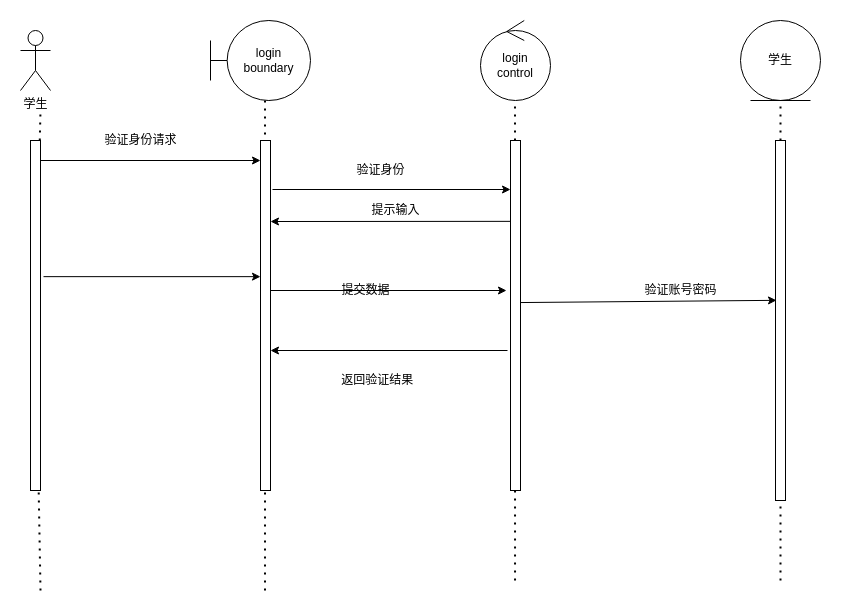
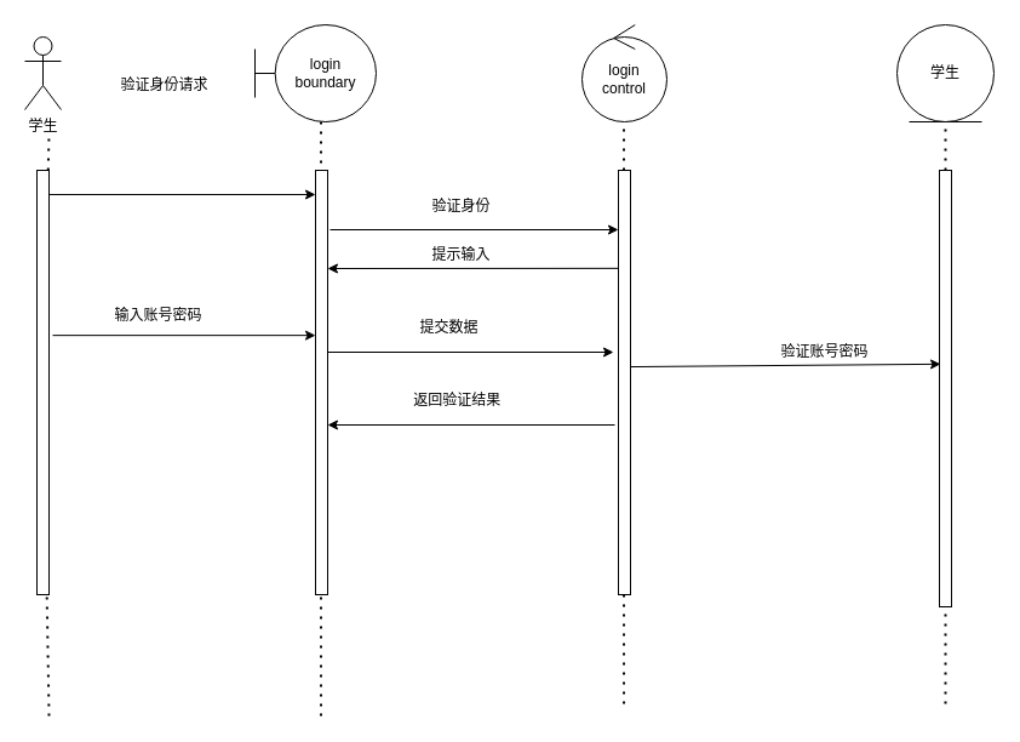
  <mxCell id="0" />
  <mxCell id="1" parent="0" />
  <mxCell id="2" value="学生" style="shape=umlActor;verticalLabelPosition=bottom;verticalAlign=top;html=1;outlineConnect=0;" parent="1" vertex="1"><mxGeometry width="30" height="60" as="geometry" x="20" y="30" /></mxCell>
  <mxCell id="3" value="" style="endArrow=none;dashed=1;html=1;dashPattern=1 3;strokeWidth=2;" parent="1" edge="1" source="10"><mxGeometry width="50" height="50" relative="1" as="geometry"><mxPoint x="40" y="590" as="sourcePoint" /><mxPoint x="40" y="110" as="targetPoint" /></mxGeometry></mxCell>
  <mxCell id="4" value="" style="endArrow=none;dashed=1;html=1;dashPattern=1 3;strokeWidth=2;entryX=0.5;entryY=1;entryDx=0;entryDy=0;" parent="1" edge="1"><mxGeometry width="50" height="50" relative="1" as="geometry"><mxPoint x="264.5" y="590" as="sourcePoint" /><mxPoint x="264.5" y="100" as="targetPoint" /></mxGeometry></mxCell>
  <mxCell id="5" value="" style="endArrow=classic;html=1;" parent="1" edge="1"><mxGeometry width="50" height="50" relative="1" as="geometry"><mxPoint x="40" y="160" as="sourcePoint" /><mxPoint x="260" y="160" as="targetPoint" /></mxGeometry></mxCell>
  <mxCell id="6" value="" style="endArrow=none;dashed=1;html=1;dashPattern=1 3;strokeWidth=2;entryX=0.583;entryY=1.05;entryDx=0;entryDy=0;entryPerimeter=0;" parent="1" edge="1"><mxGeometry width="50" height="50" relative="1" as="geometry"><mxPoint x="514.54" y="580" as="sourcePoint" /><mxPoint x="514.5" y="103" as="targetPoint" /></mxGeometry></mxCell>
  <mxCell id="7" value="login &lt;br&gt;boundary" style="shape=umlBoundary;whiteSpace=wrap;html=1;" vertex="1" parent="1"><mxGeometry x="210" y="20" width="100" height="80" as="geometry" /></mxCell>
  <mxCell id="8" value="学生" style="ellipse;shape=umlEntity;whiteSpace=wrap;html=1;" vertex="1" parent="1"><mxGeometry x="740" y="20" width="80" height="80" as="geometry" /></mxCell>
  <mxCell id="9" value="login&lt;br&gt;control" style="ellipse;shape=umlControl;whiteSpace=wrap;html=1;" vertex="1" parent="1"><mxGeometry x="480" y="20" width="70" height="80" as="geometry" /></mxCell>
  <mxCell id="10" value="" style="rounded=0;whiteSpace=wrap;html=1;" vertex="1" parent="1"><mxGeometry x="30" y="140" width="10" height="350" as="geometry" /></mxCell>
  <mxCell id="11" value="" style="endArrow=none;dashed=1;html=1;dashPattern=1 3;strokeWidth=2;" edge="1" parent="1" target="10"><mxGeometry width="50" height="50" relative="1" as="geometry"><mxPoint x="40" y="590" as="sourcePoint" /><mxPoint x="40" y="110" as="targetPoint" /></mxGeometry></mxCell>
  <mxCell id="12" value="" style="rounded=0;whiteSpace=wrap;html=1;" vertex="1" parent="1"><mxGeometry x="260" y="140" width="10" height="350" as="geometry" /></mxCell>
- <mxCell id="13" value="验证身份请求" style="text;html=1;align=center;verticalAlign=middle;resizable=0;points=[];autosize=1;" vertex="1" parent="1"><mxGeometry x="95" y="130" width="90" height="20" as="geometry" /></mxCell>
+ <mxCell id="13" value="验证身份请求" style="text;html=1;align=center;verticalAlign=middle;resizable=0;points=[];autosize=1;" vertex="1" parent="1"><mxGeometry x="90" y="60" width="90" height="20" as="geometry" /></mxCell>
  <mxCell id="14" value="" style="rounded=0;whiteSpace=wrap;html=1;" vertex="1" parent="1"><mxGeometry x="510" y="140" width="10" height="350" as="geometry" /></mxCell>
  <mxCell id="15" value="" style="endArrow=none;dashed=1;html=1;dashPattern=1 3;strokeWidth=2;entryX=0.5;entryY=1;entryDx=0;entryDy=0;" edge="1" parent="1" source="16" target="8"><mxGeometry width="50" height="50" relative="1" as="geometry"><mxPoint x="780" y="580" as="sourcePoint" /><mxPoint x="590" y="300" as="targetPoint" /></mxGeometry></mxCell>
  <mxCell id="16" value="" style="rounded=0;whiteSpace=wrap;html=1;" vertex="1" parent="1"><mxGeometry x="775" y="140" width="10" height="360" as="geometry" /></mxCell>
  <mxCell id="17" value="" style="endArrow=none;dashed=1;html=1;dashPattern=1 3;strokeWidth=2;entryX=0.5;entryY=1;entryDx=0;entryDy=0;" edge="1" parent="1" target="16"><mxGeometry width="50" height="50" relative="1" as="geometry"><mxPoint x="780" y="580" as="sourcePoint" /><mxPoint x="780" y="100" as="targetPoint" /></mxGeometry></mxCell>
  <mxCell id="18" value="" style="endArrow=classic;html=1;exitX=0;exitY=0.231;exitDx=0;exitDy=0;exitPerimeter=0;" edge="1" parent="1" source="14"><mxGeometry width="50" height="50" relative="1" as="geometry"><mxPoint x="540" y="350" as="sourcePoint" /><mxPoint x="270" y="221" as="targetPoint" /></mxGeometry></mxCell>
- <mxCell id="19" value="&amp;nbsp; &amp;nbsp; &amp;nbsp; &amp;nbsp; &amp;nbsp;提示输入" style="text;html=1;align=center;verticalAlign=middle;resizable=0;points=[];autosize=1;" vertex="1" parent="1"><mxGeometry x="335" y="200" width="90" height="20" as="geometry" /></mxCell>
+ <mxCell id="19" value="&amp;nbsp; &amp;nbsp; &amp;nbsp; &amp;nbsp; &amp;nbsp;提示输入" style="text;html=1;align=center;verticalAlign=middle;resizable=0;points=[];autosize=1;" vertex="1" parent="1"><mxGeometry x="320" y="200" width="90" height="20" as="geometry" /></mxCell>
  <mxCell id="20" value="" style="endArrow=classic;html=1;exitX=1.3;exitY=0.389;exitDx=0;exitDy=0;exitPerimeter=0;entryX=0;entryY=0.389;entryDx=0;entryDy=0;entryPerimeter=0;" edge="1" parent="1" source="10" target="12"><mxGeometry width="50" height="50" relative="1" as="geometry"><mxPoint x="540" y="350" as="sourcePoint" /><mxPoint x="590" y="300" as="targetPoint" /></mxGeometry></mxCell>
+ <mxCell id="21" value="输入账号密码" style="text;html=1;align=center;verticalAlign=middle;resizable=0;points=[];autosize=1;" vertex="1" parent="1"><mxGeometry x="85" y="250" width="90" height="20" as="geometry" /></mxCell>
  <mxCell id="22" value="" style="endArrow=classic;html=1;" edge="1" parent="1"><mxGeometry width="50" height="50" relative="1" as="geometry"><mxPoint x="270" y="290" as="sourcePoint" /><mxPoint x="506" y="290" as="targetPoint" /></mxGeometry></mxCell>
  <mxCell id="23" value="" style="endArrow=classic;html=1;exitX=1;exitY=0.463;exitDx=0;exitDy=0;exitPerimeter=0;entryX=0.1;entryY=0.444;entryDx=0;entryDy=0;entryPerimeter=0;" edge="1" parent="1" source="14" target="16"><mxGeometry width="50" height="50" relative="1" as="geometry"><mxPoint x="540" y="350" as="sourcePoint" /><mxPoint x="590" y="300" as="targetPoint" /></mxGeometry></mxCell>
  <mxCell id="24" value="验证账号密码" style="text;html=1;align=center;verticalAlign=middle;resizable=0;points=[];autosize=1;" vertex="1" parent="1"><mxGeometry x="635" y="280" width="90" height="20" as="geometry" /></mxCell>
  <mxCell id="25" value="" style="endArrow=classic;html=1;entryX=1;entryY=0.6;entryDx=0;entryDy=0;entryPerimeter=0;" edge="1" parent="1" target="12"><mxGeometry width="50" height="50" relative="1" as="geometry"><mxPoint x="507" y="350" as="sourcePoint" /><mxPoint x="590" y="300" as="targetPoint" /></mxGeometry></mxCell>
- <mxCell id="26" value="&amp;nbsp; &amp;nbsp; &amp;nbsp; &amp;nbsp; &amp;nbsp; &amp;nbsp; &amp;nbsp; &amp;nbsp; 返回验证结果" style="text;html=1;align=center;verticalAlign=middle;resizable=0;points=[];autosize=1;" vertex="1" parent="1"><mxGeometry x="280" y="370" width="140" height="20" as="geometry" /></mxCell>
+ <mxCell id="26" value="&amp;nbsp; &amp;nbsp; &amp;nbsp; &amp;nbsp; &amp;nbsp; &amp;nbsp; &amp;nbsp; &amp;nbsp; 返回验证结果" style="text;html=1;align=center;verticalAlign=middle;resizable=0;points=[];autosize=1;" vertex="1" parent="1"><mxGeometry x="280" y="320" width="140" height="20" as="geometry" /></mxCell>
  <mxCell id="27" value="" style="endArrow=classic;html=1;exitX=1.2;exitY=0.14;exitDx=0;exitDy=0;exitPerimeter=0;entryX=0;entryY=0.14;entryDx=0;entryDy=0;entryPerimeter=0;" edge="1" parent="1" source="12" target="14"><mxGeometry width="50" height="50" relative="1" as="geometry"><mxPoint x="540" y="350" as="sourcePoint" /><mxPoint x="590" y="300" as="targetPoint" /></mxGeometry></mxCell>
  <mxCell id="28" value="&amp;nbsp; &amp;nbsp; &amp;nbsp; 验证身份" style="text;html=1;align=center;verticalAlign=middle;resizable=0;points=[];autosize=1;" vertex="1" parent="1"><mxGeometry x="330" y="160" width="80" height="20" as="geometry" /></mxCell>
- <mxCell id="29" value="提交数据" style="text;html=1;align=center;verticalAlign=middle;resizable=0;points=[];autosize=1;" vertex="1" parent="1"><mxGeometry x="335" y="280" width="60" height="20" as="geometry" /></mxCell>
+ <mxCell id="29" value="提交数据" style="text;html=1;align=center;verticalAlign=middle;resizable=0;points=[];autosize=1;" vertex="1" parent="1"><mxGeometry x="340" y="260" width="60" height="20" as="geometry" /></mxCell>
